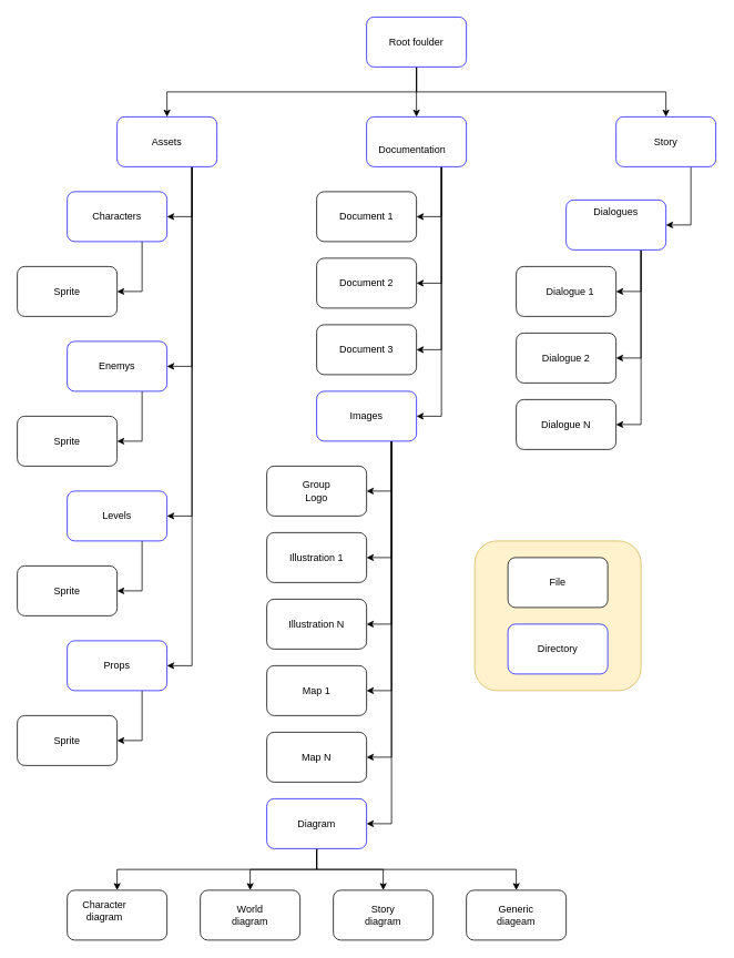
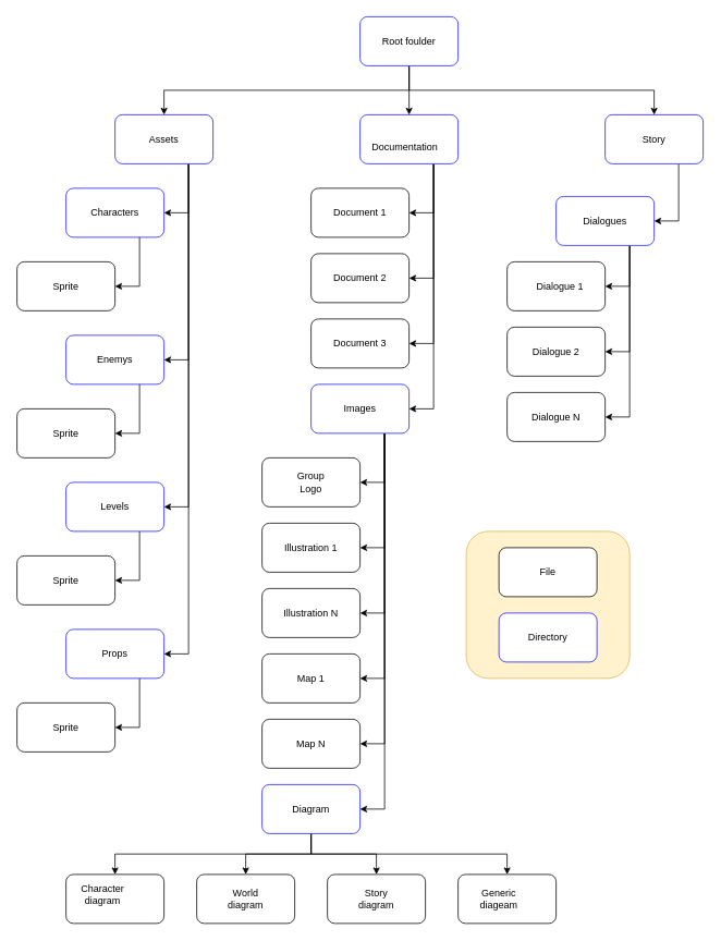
  <mxCell id="0" />
  <mxCell id="1" parent="0" />
  <mxCell id="2" value="" style="rounded=1;whiteSpace=wrap;html=1;strokeColor=#d6b656;fillColor=#fff2cc;" vertex="1" parent="1"><mxGeometry x="570" y="650" width="200" height="180" as="geometry" /></mxCell>
  <mxCell id="3" style="edgeStyle=orthogonalEdgeStyle;rounded=0;orthogonalLoop=1;jettySize=auto;html=1;exitX=0.5;exitY=1;exitDx=0;exitDy=0;" edge="1" parent="1" source="6" target="14"><mxGeometry relative="1" as="geometry" /></mxCell>
  <mxCell id="4" style="edgeStyle=orthogonalEdgeStyle;rounded=0;orthogonalLoop=1;jettySize=auto;html=1;exitX=0.5;exitY=1;exitDx=0;exitDy=0;" edge="1" parent="1" source="6" target="19"><mxGeometry relative="1" as="geometry" /></mxCell>
  <mxCell id="5" style="edgeStyle=orthogonalEdgeStyle;rounded=0;orthogonalLoop=1;jettySize=auto;html=1;exitX=0.5;exitY=1;exitDx=0;exitDy=0;" edge="1" parent="1" source="6" target="12"><mxGeometry relative="1" as="geometry" /></mxCell>
  <mxCell id="6" value="" style="rounded=1;whiteSpace=wrap;html=1;strokeColor=#1717FF;" vertex="1" parent="1"><mxGeometry x="440" y="20" width="120" height="60" as="geometry" /></mxCell>
  <mxCell id="7" value="Root foulder" style="text;html=1;strokeColor=none;fillColor=none;align=center;verticalAlign=middle;whiteSpace=wrap;rounded=0;" vertex="1" parent="1"><mxGeometry x="400" y="40" width="200" height="20" as="geometry" /></mxCell>
  <mxCell id="8" style="edgeStyle=orthogonalEdgeStyle;rounded=0;orthogonalLoop=1;jettySize=auto;html=1;exitX=0.75;exitY=1;exitDx=0;exitDy=0;entryX=1;entryY=0.5;entryDx=0;entryDy=0;" edge="1" parent="1" source="12" target="30"><mxGeometry relative="1" as="geometry" /></mxCell>
  <mxCell id="9" style="edgeStyle=orthogonalEdgeStyle;rounded=0;orthogonalLoop=1;jettySize=auto;html=1;exitX=0.75;exitY=1;exitDx=0;exitDy=0;entryX=1;entryY=0.5;entryDx=0;entryDy=0;" edge="1" parent="1" source="12" target="28"><mxGeometry relative="1" as="geometry" /></mxCell>
  <mxCell id="10" style="edgeStyle=orthogonalEdgeStyle;rounded=0;orthogonalLoop=1;jettySize=auto;html=1;exitX=0.75;exitY=1;exitDx=0;exitDy=0;entryX=1;entryY=0.5;entryDx=0;entryDy=0;" edge="1" parent="1" source="12" target="26"><mxGeometry relative="1" as="geometry" /></mxCell>
  <mxCell id="11" style="edgeStyle=orthogonalEdgeStyle;rounded=0;orthogonalLoop=1;jettySize=auto;html=1;exitX=0.75;exitY=1;exitDx=0;exitDy=0;entryX=1;entryY=0.5;entryDx=0;entryDy=0;" edge="1" parent="1" source="12" target="24"><mxGeometry relative="1" as="geometry" /></mxCell>
  <mxCell id="12" value="" style="rounded=1;whiteSpace=wrap;html=1;strokeColor=#1717FF;" vertex="1" parent="1"><mxGeometry x="140" y="140" width="120" height="60" as="geometry" /></mxCell>
  <mxCell id="13" style="edgeStyle=orthogonalEdgeStyle;rounded=0;orthogonalLoop=1;jettySize=auto;html=1;exitX=0.75;exitY=1;exitDx=0;exitDy=0;entryX=1;entryY=0.5;entryDx=0;entryDy=0;" edge="1" parent="1" source="14" target="52"><mxGeometry relative="1" as="geometry" /></mxCell>
  <mxCell id="14" value="" style="rounded=1;whiteSpace=wrap;html=1;strokeColor=#1717FF;" vertex="1" parent="1"><mxGeometry x="740" y="140" width="120" height="60" as="geometry" /></mxCell>
  <mxCell id="15" style="edgeStyle=orthogonalEdgeStyle;rounded=0;orthogonalLoop=1;jettySize=auto;html=1;exitX=0.75;exitY=1;exitDx=0;exitDy=0;entryX=1;entryY=0.5;entryDx=0;entryDy=0;" edge="1" parent="1" source="19" target="41"><mxGeometry relative="1" as="geometry" /></mxCell>
  <mxCell id="16" style="edgeStyle=orthogonalEdgeStyle;rounded=0;orthogonalLoop=1;jettySize=auto;html=1;exitX=0.75;exitY=1;exitDx=0;exitDy=0;entryX=1;entryY=0.5;entryDx=0;entryDy=0;" edge="1" parent="1" source="19" target="54"><mxGeometry relative="1" as="geometry" /></mxCell>
  <mxCell id="17" style="edgeStyle=orthogonalEdgeStyle;rounded=0;orthogonalLoop=1;jettySize=auto;html=1;exitX=0.75;exitY=1;exitDx=0;exitDy=0;entryX=1;entryY=0.5;entryDx=0;entryDy=0;" edge="1" parent="1" source="19" target="55"><mxGeometry relative="1" as="geometry" /></mxCell>
  <mxCell id="18" style="edgeStyle=orthogonalEdgeStyle;rounded=0;orthogonalLoop=1;jettySize=auto;html=1;exitX=0.75;exitY=1;exitDx=0;exitDy=0;entryX=1;entryY=0.5;entryDx=0;entryDy=0;" edge="1" parent="1" source="19" target="56"><mxGeometry relative="1" as="geometry" /></mxCell>
  <mxCell id="19" value="" style="rounded=1;whiteSpace=wrap;html=1;strokeColor=#1717FF;" vertex="1" parent="1"><mxGeometry x="440" y="140" width="120" height="60" as="geometry" /></mxCell>
  <mxCell id="20" value="Assets" style="text;html=1;strokeColor=none;fillColor=none;align=center;verticalAlign=middle;whiteSpace=wrap;rounded=0;" vertex="1" parent="1"><mxGeometry x="180" y="160" width="40" height="20" as="geometry" /></mxCell>
  <mxCell id="21" value="Documentation" style="text;html=1;strokeColor=none;fillColor=none;align=center;verticalAlign=middle;whiteSpace=wrap;rounded=0;" vertex="1" parent="1"><mxGeometry x="475" y="170" width="40" height="20" as="geometry" /></mxCell>
  <mxCell id="22" value="Story" style="text;html=1;strokeColor=none;fillColor=none;align=center;verticalAlign=middle;whiteSpace=wrap;rounded=0;" vertex="1" parent="1"><mxGeometry x="780" y="160" width="40" height="20" as="geometry" /></mxCell>
  <mxCell id="23" style="edgeStyle=orthogonalEdgeStyle;rounded=0;orthogonalLoop=1;jettySize=auto;html=1;exitX=0.75;exitY=1;exitDx=0;exitDy=0;entryX=1;entryY=0.5;entryDx=0;entryDy=0;" edge="1" parent="1" source="24" target="70"><mxGeometry relative="1" as="geometry" /></mxCell>
  <mxCell id="24" value="" style="rounded=1;whiteSpace=wrap;html=1;strokeColor=#1717FF;" vertex="1" parent="1"><mxGeometry x="80" y="230" width="120" height="60" as="geometry" /></mxCell>
  <mxCell id="25" style="edgeStyle=orthogonalEdgeStyle;rounded=0;orthogonalLoop=1;jettySize=auto;html=1;exitX=0.75;exitY=1;exitDx=0;exitDy=0;entryX=1;entryY=0.5;entryDx=0;entryDy=0;" edge="1" parent="1" source="26" target="72"><mxGeometry relative="1" as="geometry" /></mxCell>
  <mxCell id="26" value="" style="rounded=1;whiteSpace=wrap;html=1;strokeColor=#1717FF;" vertex="1" parent="1"><mxGeometry x="80" y="410" width="120" height="60" as="geometry" /></mxCell>
  <mxCell id="27" style="edgeStyle=orthogonalEdgeStyle;rounded=0;orthogonalLoop=1;jettySize=auto;html=1;exitX=0.75;exitY=1;exitDx=0;exitDy=0;entryX=1;entryY=0.5;entryDx=0;entryDy=0;" edge="1" parent="1" source="28" target="74"><mxGeometry relative="1" as="geometry" /></mxCell>
  <mxCell id="28" value="" style="rounded=1;whiteSpace=wrap;html=1;strokeColor=#1717FF;" vertex="1" parent="1"><mxGeometry x="80" y="590" width="120" height="60" as="geometry" /></mxCell>
  <mxCell id="29" style="edgeStyle=orthogonalEdgeStyle;rounded=0;orthogonalLoop=1;jettySize=auto;html=1;exitX=0.75;exitY=1;exitDx=0;exitDy=0;entryX=1;entryY=0.5;entryDx=0;entryDy=0;" edge="1" parent="1" source="30" target="76"><mxGeometry relative="1" as="geometry" /></mxCell>
  <mxCell id="30" value="" style="rounded=1;whiteSpace=wrap;html=1;strokeColor=#1717FF;" vertex="1" parent="1"><mxGeometry x="80" y="770" width="120" height="60" as="geometry" /></mxCell>
  <mxCell id="31" value="Characters" style="text;html=1;strokeColor=none;fillColor=none;align=center;verticalAlign=middle;whiteSpace=wrap;rounded=0;" vertex="1" parent="1"><mxGeometry x="120" y="250" width="40" height="20" as="geometry" /></mxCell>
  <mxCell id="32" value="Enemys" style="text;html=1;strokeColor=none;fillColor=none;align=center;verticalAlign=middle;whiteSpace=wrap;rounded=0;" vertex="1" parent="1"><mxGeometry x="120" y="430" width="40" height="20" as="geometry" /></mxCell>
  <mxCell id="33" value="Levels" style="text;html=1;strokeColor=none;fillColor=none;align=center;verticalAlign=middle;whiteSpace=wrap;rounded=0;" vertex="1" parent="1"><mxGeometry x="120" y="610" width="40" height="20" as="geometry" /></mxCell>
  <mxCell id="34" value="Props" style="text;html=1;strokeColor=none;fillColor=none;align=center;verticalAlign=middle;whiteSpace=wrap;rounded=0;" vertex="1" parent="1"><mxGeometry x="120" y="790" width="40" height="20" as="geometry" /></mxCell>
  <mxCell id="35" style="edgeStyle=orthogonalEdgeStyle;rounded=0;orthogonalLoop=1;jettySize=auto;html=1;exitX=0.75;exitY=1;exitDx=0;exitDy=0;entryX=1;entryY=0.5;entryDx=0;entryDy=0;" edge="1" parent="1" source="41" target="47"><mxGeometry relative="1" as="geometry" /></mxCell>
  <mxCell id="36" style="edgeStyle=orthogonalEdgeStyle;rounded=0;orthogonalLoop=1;jettySize=auto;html=1;exitX=0.75;exitY=1;exitDx=0;exitDy=0;entryX=1;entryY=0.5;entryDx=0;entryDy=0;" edge="1" parent="1" source="41" target="60"><mxGeometry relative="1" as="geometry" /></mxCell>
  <mxCell id="37" style="edgeStyle=orthogonalEdgeStyle;rounded=0;orthogonalLoop=1;jettySize=auto;html=1;exitX=0.75;exitY=1;exitDx=0;exitDy=0;entryX=1;entryY=0.5;entryDx=0;entryDy=0;" edge="1" parent="1" source="41" target="62"><mxGeometry relative="1" as="geometry" /></mxCell>
  <mxCell id="38" style="edgeStyle=orthogonalEdgeStyle;rounded=0;orthogonalLoop=1;jettySize=auto;html=1;exitX=0.75;exitY=1;exitDx=0;exitDy=0;entryX=1;entryY=0.5;entryDx=0;entryDy=0;" edge="1" parent="1" source="41" target="64"><mxGeometry relative="1" as="geometry" /></mxCell>
  <mxCell id="39" style="edgeStyle=orthogonalEdgeStyle;rounded=0;orthogonalLoop=1;jettySize=auto;html=1;exitX=0.75;exitY=1;exitDx=0;exitDy=0;entryX=1;entryY=0.5;entryDx=0;entryDy=0;" edge="1" parent="1" source="41" target="65"><mxGeometry relative="1" as="geometry"><mxPoint x="600" y="810" as="targetPoint" /></mxGeometry></mxCell>
  <mxCell id="40" style="edgeStyle=orthogonalEdgeStyle;rounded=0;orthogonalLoop=1;jettySize=auto;html=1;exitX=0.75;exitY=1;exitDx=0;exitDy=0;entryX=1;entryY=0.5;entryDx=0;entryDy=0;" edge="1" parent="1" source="41" target="66"><mxGeometry relative="1" as="geometry" /></mxCell>
  <mxCell id="41" value="" style="rounded=1;whiteSpace=wrap;html=1;strokeColor=#1717FF;" vertex="1" parent="1"><mxGeometry x="380" y="470" width="120" height="60" as="geometry" /></mxCell>
  <mxCell id="42" value="Images" style="text;html=1;strokeColor=none;fillColor=none;align=center;verticalAlign=middle;whiteSpace=wrap;rounded=0;" vertex="1" parent="1"><mxGeometry x="420" y="490" width="40" height="20" as="geometry" /></mxCell>
  <mxCell id="43" style="edgeStyle=orthogonalEdgeStyle;rounded=0;orthogonalLoop=1;jettySize=auto;html=1;exitX=0.5;exitY=1;exitDx=0;exitDy=0;entryX=0.5;entryY=0;entryDx=0;entryDy=0;" edge="1" parent="1" source="47" target="79"><mxGeometry relative="1" as="geometry" /></mxCell>
  <mxCell id="44" style="edgeStyle=orthogonalEdgeStyle;rounded=0;orthogonalLoop=1;jettySize=auto;html=1;exitX=0.5;exitY=1;exitDx=0;exitDy=0;" edge="1" parent="1" source="47" target="80"><mxGeometry relative="1" as="geometry" /></mxCell>
  <mxCell id="45" style="edgeStyle=orthogonalEdgeStyle;rounded=0;orthogonalLoop=1;jettySize=auto;html=1;exitX=0.5;exitY=1;exitDx=0;exitDy=0;entryX=0.5;entryY=0;entryDx=0;entryDy=0;" edge="1" parent="1" source="47" target="81"><mxGeometry relative="1" as="geometry" /></mxCell>
  <mxCell id="46" style="edgeStyle=orthogonalEdgeStyle;rounded=0;orthogonalLoop=1;jettySize=auto;html=1;exitX=0.5;exitY=1;exitDx=0;exitDy=0;" edge="1" parent="1" source="47" target="78"><mxGeometry relative="1" as="geometry" /></mxCell>
  <mxCell id="47" value="" style="rounded=1;whiteSpace=wrap;html=1;strokeColor=#1717FF;" vertex="1" parent="1"><mxGeometry x="320" y="960" width="120" height="60" as="geometry" /></mxCell>
  <mxCell id="48" value="Diagram" style="text;html=1;strokeColor=none;fillColor=none;align=center;verticalAlign=middle;whiteSpace=wrap;rounded=0;" vertex="1" parent="1"><mxGeometry x="360" y="980" width="40" height="20" as="geometry" /></mxCell>
  <mxCell id="49" style="edgeStyle=orthogonalEdgeStyle;rounded=0;orthogonalLoop=1;jettySize=auto;html=1;exitX=0.75;exitY=1;exitDx=0;exitDy=0;entryX=1;entryY=0.5;entryDx=0;entryDy=0;" edge="1" parent="1" source="52" target="86"><mxGeometry relative="1" as="geometry" /></mxCell>
  <mxCell id="50" style="edgeStyle=orthogonalEdgeStyle;rounded=0;orthogonalLoop=1;jettySize=auto;html=1;exitX=0.75;exitY=1;exitDx=0;exitDy=0;entryX=1;entryY=0.5;entryDx=0;entryDy=0;" edge="1" parent="1" source="52" target="87"><mxGeometry relative="1" as="geometry" /></mxCell>
  <mxCell id="51" style="edgeStyle=orthogonalEdgeStyle;rounded=0;orthogonalLoop=1;jettySize=auto;html=1;exitX=0.75;exitY=1;exitDx=0;exitDy=0;entryX=1;entryY=0.5;entryDx=0;entryDy=0;" edge="1" parent="1" source="52" target="88"><mxGeometry relative="1" as="geometry" /></mxCell>
  <mxCell id="52" value="" style="rounded=1;whiteSpace=wrap;html=1;strokeColor=#1717FF;" vertex="1" parent="1"><mxGeometry x="680" y="240" width="120" height="60" as="geometry" /></mxCell>
- <mxCell id="53" value="Dialogues" style="text;html=1;strokeColor=none;fillColor=none;align=center;verticalAlign=middle;whiteSpace=wrap;rounded=0;" vertex="1" parent="1"><mxGeometry x="720" y="245" width="40" height="20" as="geometry" /></mxCell>
+ <mxCell id="53" value="Dialogues" style="text;html=1;strokeColor=none;fillColor=none;align=center;verticalAlign=middle;whiteSpace=wrap;rounded=0;" vertex="1" parent="1"><mxGeometry x="720" y="260" width="40" height="20" as="geometry" /></mxCell>
  <mxCell id="54" value="" style="rounded=1;whiteSpace=wrap;html=1;strokeColor=#000000;" vertex="1" parent="1"><mxGeometry x="380" y="230" width="120" height="60" as="geometry" /></mxCell>
  <mxCell id="55" value="" style="rounded=1;whiteSpace=wrap;html=1;strokeColor=#000000;" vertex="1" parent="1"><mxGeometry x="380" y="310" width="120" height="60" as="geometry" /></mxCell>
  <mxCell id="56" value="" style="rounded=1;whiteSpace=wrap;html=1;strokeColor=#000000;" vertex="1" parent="1"><mxGeometry x="380" y="390" width="120" height="60" as="geometry" /></mxCell>
  <mxCell id="57" value="Document 3" style="text;html=1;strokeColor=none;fillColor=none;align=center;verticalAlign=middle;whiteSpace=wrap;rounded=0;" vertex="1" parent="1"><mxGeometry x="395" y="410" width="90" height="20" as="geometry" /></mxCell>
  <mxCell id="58" value="Document 1" style="text;html=1;strokeColor=none;fillColor=none;align=center;verticalAlign=middle;whiteSpace=wrap;rounded=0;" vertex="1" parent="1"><mxGeometry x="395" y="250" width="90" height="20" as="geometry" /></mxCell>
  <mxCell id="59" value="Document 2&lt;span style=&quot;color: rgba(0 , 0 , 0 , 0) ; font-family: monospace ; font-size: 0px ; white-space: nowrap&quot;&gt;%3CmxGraphModel%3E%3Croot%3E%3CmxCell%20id%3D%220%22%2F%3E%3CmxCell%20id%3D%221%22%20parent%3D%220%22%2F%3E%3CmxCell%20id%3D%222%22%20value%3D%22Document%201%22%20style%3D%22text%3Bhtml%3D1%3BstrokeColor%3Dnone%3BfillColor%3Dnone%3Balign%3Dcenter%3BverticalAlign%3Dmiddle%3BwhiteSpace%3Dwrap%3Brounded%3D0%3B%22%20vertex%3D%221%22%20parent%3D%221%22%3E%3CmxGeometry%20x%3D%22400%22%20y%3D%22800%22%20width%3D%2290%22%20height%3D%2220%22%20as%3D%22geometry%22%2F%3E%3C%2FmxCell%3E%3C%2Froot%3E%3C%2FmxGraphModel%3E&lt;/span&gt;" style="text;html=1;strokeColor=none;fillColor=none;align=center;verticalAlign=middle;whiteSpace=wrap;rounded=0;" vertex="1" parent="1"><mxGeometry x="395" y="330" width="90" height="20" as="geometry" /></mxCell>
  <mxCell id="60" value="" style="rounded=1;whiteSpace=wrap;html=1;strokeColor=#000000;" vertex="1" parent="1"><mxGeometry x="320" y="560" width="120" height="60" as="geometry" /></mxCell>
  <mxCell id="61" value="Group Logo" style="text;html=1;strokeColor=none;fillColor=none;align=center;verticalAlign=middle;whiteSpace=wrap;rounded=0;" vertex="1" parent="1"><mxGeometry x="360" y="580" width="40" height="20" as="geometry" /></mxCell>
  <mxCell id="62" value="" style="rounded=1;whiteSpace=wrap;html=1;strokeColor=#000000;" vertex="1" parent="1"><mxGeometry x="320" y="640" width="120" height="60" as="geometry" /></mxCell>
  <mxCell id="63" value="Illustration 1" style="text;html=1;strokeColor=none;fillColor=none;align=center;verticalAlign=middle;whiteSpace=wrap;rounded=0;" vertex="1" parent="1"><mxGeometry x="340" y="660" width="80" height="20" as="geometry" /></mxCell>
  <mxCell id="64" value="" style="rounded=1;whiteSpace=wrap;html=1;strokeColor=#000000;" vertex="1" parent="1"><mxGeometry x="320" y="720" width="120" height="60" as="geometry" /></mxCell>
  <mxCell id="65" value="" style="rounded=1;whiteSpace=wrap;html=1;strokeColor=#000000;" vertex="1" parent="1"><mxGeometry x="320" y="800" width="120" height="60" as="geometry" /></mxCell>
  <mxCell id="66" value="" style="rounded=1;whiteSpace=wrap;html=1;strokeColor=#000000;" vertex="1" parent="1"><mxGeometry x="320" y="880" width="120" height="60" as="geometry" /></mxCell>
  <mxCell id="67" value="Illustration N" style="text;html=1;strokeColor=none;fillColor=none;align=center;verticalAlign=middle;whiteSpace=wrap;rounded=0;" vertex="1" parent="1"><mxGeometry x="335" y="740" width="90" height="20" as="geometry" /></mxCell>
  <mxCell id="68" value="Map 1" style="text;html=1;strokeColor=none;fillColor=none;align=center;verticalAlign=middle;whiteSpace=wrap;rounded=0;" vertex="1" parent="1"><mxGeometry x="340" y="820" width="80" height="20" as="geometry" /></mxCell>
  <mxCell id="69" value="Map N" style="text;html=1;strokeColor=none;fillColor=none;align=center;verticalAlign=middle;whiteSpace=wrap;rounded=0;" vertex="1" parent="1"><mxGeometry x="340" y="900" width="80" height="20" as="geometry" /></mxCell>
  <mxCell id="70" value="" style="rounded=1;whiteSpace=wrap;html=1;strokeColor=#000000;" vertex="1" parent="1"><mxGeometry x="20" y="320" width="120" height="60" as="geometry" /></mxCell>
  <mxCell id="71" value="Sprite" style="text;html=1;strokeColor=none;fillColor=none;align=center;verticalAlign=middle;whiteSpace=wrap;rounded=0;" vertex="1" parent="1"><mxGeometry x="60" y="340" width="40" height="20" as="geometry" /></mxCell>
  <mxCell id="72" value="" style="rounded=1;whiteSpace=wrap;html=1;strokeColor=#000000;" vertex="1" parent="1"><mxGeometry x="20" y="500" width="120" height="60" as="geometry" /></mxCell>
  <mxCell id="73" value="Sprite" style="text;html=1;strokeColor=none;fillColor=none;align=center;verticalAlign=middle;whiteSpace=wrap;rounded=0;" vertex="1" parent="1"><mxGeometry x="60" y="520" width="40" height="20" as="geometry" /></mxCell>
  <mxCell id="74" value="" style="rounded=1;whiteSpace=wrap;html=1;strokeColor=#000000;" vertex="1" parent="1"><mxGeometry x="20" y="680" width="120" height="60" as="geometry" /></mxCell>
  <mxCell id="75" value="Sprite" style="text;html=1;strokeColor=none;fillColor=none;align=center;verticalAlign=middle;whiteSpace=wrap;rounded=0;" vertex="1" parent="1"><mxGeometry x="60" y="700" width="40" height="20" as="geometry" /></mxCell>
  <mxCell id="76" value="" style="rounded=1;whiteSpace=wrap;html=1;strokeColor=#000000;" vertex="1" parent="1"><mxGeometry x="20" y="860" width="120" height="60" as="geometry" /></mxCell>
  <mxCell id="77" value="Sprite" style="text;html=1;strokeColor=none;fillColor=none;align=center;verticalAlign=middle;whiteSpace=wrap;rounded=0;" vertex="1" parent="1"><mxGeometry x="60" y="880" width="40" height="20" as="geometry" /></mxCell>
  <mxCell id="78" value="" style="rounded=1;whiteSpace=wrap;html=1;strokeColor=#000000;" vertex="1" parent="1"><mxGeometry x="80" y="1070" width="120" height="60" as="geometry" /></mxCell>
  <mxCell id="79" value="" style="rounded=1;whiteSpace=wrap;html=1;strokeColor=#000000;" vertex="1" parent="1"><mxGeometry x="240" y="1070" width="120" height="60" as="geometry" /></mxCell>
  <mxCell id="80" value="" style="rounded=1;whiteSpace=wrap;html=1;strokeColor=#000000;" vertex="1" parent="1"><mxGeometry x="400" y="1070" width="120" height="60" as="geometry" /></mxCell>
  <mxCell id="81" value="" style="rounded=1;whiteSpace=wrap;html=1;strokeColor=#000000;" vertex="1" parent="1"><mxGeometry x="560" y="1070" width="120" height="60" as="geometry" /></mxCell>
  <mxCell id="82" value="Character diagram" style="text;html=1;strokeColor=none;fillColor=none;align=center;verticalAlign=middle;whiteSpace=wrap;rounded=0;" vertex="1" parent="1"><mxGeometry x="85" y="1085" width="80" height="20" as="geometry" /></mxCell>
  <mxCell id="83" value="World diagram" style="text;html=1;strokeColor=none;fillColor=none;align=center;verticalAlign=middle;whiteSpace=wrap;rounded=0;" vertex="1" parent="1"><mxGeometry x="280" y="1090" width="40" height="20" as="geometry" /></mxCell>
  <mxCell id="84" value="Story diagram" style="text;html=1;strokeColor=none;fillColor=none;align=center;verticalAlign=middle;whiteSpace=wrap;rounded=0;" vertex="1" parent="1"><mxGeometry x="440" y="1090" width="40" height="20" as="geometry" /></mxCell>
- <mxCell id="85" value="Generic diageam" style="text;html=1;strokeColor=none;fillColor=none;align=center;verticalAlign=middle;whiteSpace=wrap;rounded=0;" vertex="1" parent="1"><mxGeometry x="600" y="1090" width="40" height="20" as="geometry" /></mxCell>
+ <mxCell id="85" value="Generic diageam" style="text;html=1;strokeColor=none;fillColor=none;align=center;verticalAlign=middle;whiteSpace=wrap;rounded=0;" vertex="1" parent="1"><mxGeometry x="590" y="1090" width="40" height="20" as="geometry" /></mxCell>
  <mxCell id="86" value="" style="rounded=1;whiteSpace=wrap;html=1;strokeColor=#000000;" vertex="1" parent="1"><mxGeometry x="620" y="320" width="120" height="60" as="geometry" /></mxCell>
  <mxCell id="87" value="" style="rounded=1;whiteSpace=wrap;html=1;strokeColor=#000000;" vertex="1" parent="1"><mxGeometry x="620" y="400" width="120" height="60" as="geometry" /></mxCell>
  <mxCell id="88" value="" style="rounded=1;whiteSpace=wrap;html=1;strokeColor=#000000;" vertex="1" parent="1"><mxGeometry x="620" y="480" width="120" height="60" as="geometry" /></mxCell>
  <mxCell id="89" value="Dialogue 1" style="text;html=1;strokeColor=none;fillColor=none;align=center;verticalAlign=middle;whiteSpace=wrap;rounded=0;" vertex="1" parent="1"><mxGeometry x="650" y="340" width="70" height="20" as="geometry" /></mxCell>
  <mxCell id="90" value="Dialogue 2" style="text;html=1;strokeColor=none;fillColor=none;align=center;verticalAlign=middle;whiteSpace=wrap;rounded=0;" vertex="1" parent="1"><mxGeometry x="645" y="420" width="70" height="20" as="geometry" /></mxCell>
  <mxCell id="91" value="Dialogue N" style="text;html=1;strokeColor=none;fillColor=none;align=center;verticalAlign=middle;whiteSpace=wrap;rounded=0;" vertex="1" parent="1"><mxGeometry x="645" y="500" width="70" height="20" as="geometry" /></mxCell>
  <mxCell id="92" value="" style="rounded=1;whiteSpace=wrap;html=1;strokeColor=#000000;" vertex="1" parent="1"><mxGeometry x="610" y="670" width="120" height="60" as="geometry" /></mxCell>
  <mxCell id="93" value="" style="rounded=1;whiteSpace=wrap;html=1;strokeColor=#1717FF;" vertex="1" parent="1"><mxGeometry x="610" y="750" width="120" height="60" as="geometry" /></mxCell>
  <mxCell id="94" value="File" style="text;html=1;strokeColor=none;fillColor=none;align=center;verticalAlign=middle;whiteSpace=wrap;rounded=0;" vertex="1" parent="1"><mxGeometry x="650" y="690" width="40" height="20" as="geometry" /></mxCell>
  <mxCell id="95" value="Directory" style="text;html=1;strokeColor=none;fillColor=none;align=center;verticalAlign=middle;whiteSpace=wrap;rounded=0;" vertex="1" parent="1"><mxGeometry x="650" y="770" width="40" height="20" as="geometry" /></mxCell>
